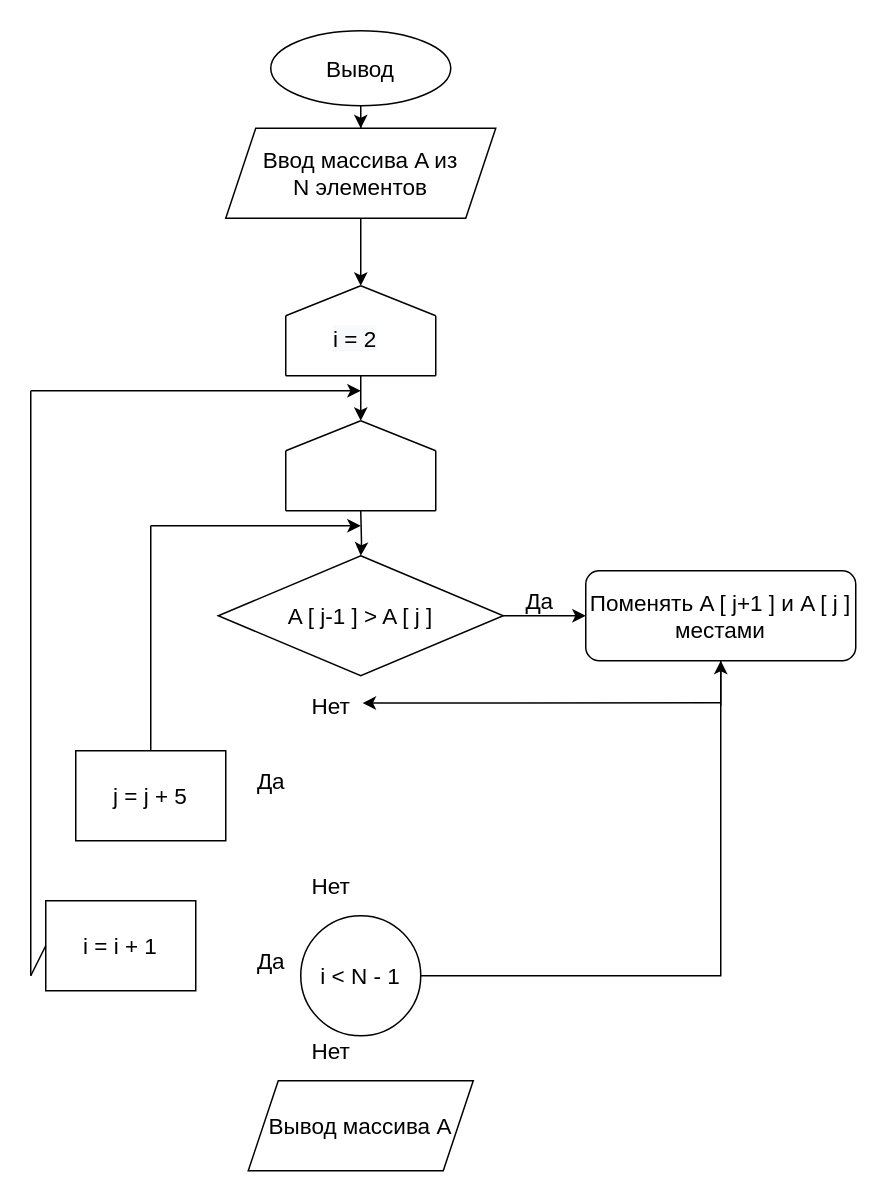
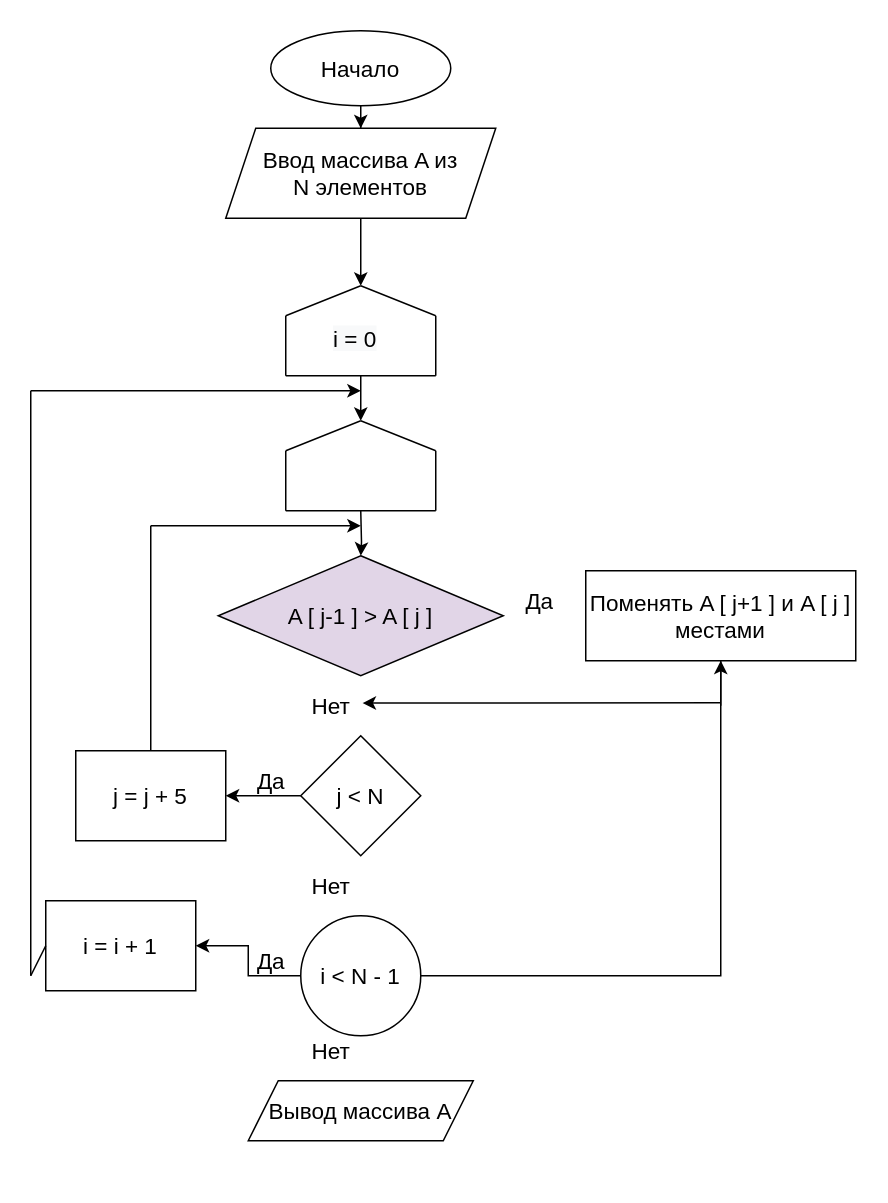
  <mxCell id="0" />
  <mxCell id="1" parent="0" />
  <mxCell id="2" value="" style="edgeStyle=orthogonalEdgeStyle;rounded=0;orthogonalLoop=1;jettySize=auto;html=1;" edge="1" parent="1" source="3" target="5"><mxGeometry relative="1" as="geometry" /></mxCell>
- <mxCell id="3" value="&lt;font style=&quot;font-size: 15px&quot;&gt;Вывод&lt;/font&gt;" style="ellipse;whiteSpace=wrap;html=1;" vertex="1" parent="1"><mxGeometry x="180" y="20" width="120" height="50" as="geometry" /></mxCell>
+ <mxCell id="3" value="&lt;font style=&quot;font-size: 15px&quot;&gt;Начало&lt;/font&gt;" style="ellipse;whiteSpace=wrap;html=1;" vertex="1" parent="1"><mxGeometry x="180" y="20" width="120" height="50" as="geometry" /></mxCell>
  <mxCell id="4" value="" style="edgeStyle=orthogonalEdgeStyle;rounded=0;orthogonalLoop=1;jettySize=auto;html=1;" edge="1" parent="1" source="5"><mxGeometry relative="1" as="geometry"><mxPoint x="240" y="190" as="targetPoint" /></mxGeometry></mxCell>
  <mxCell id="5" value="&lt;font style=&quot;font-size: 15px&quot;&gt;Ввод массива A из &lt;br&gt;N элементов&lt;/font&gt;" style="shape=parallelogram;perimeter=parallelogramPerimeter;whiteSpace=wrap;html=1;fixedSize=1;" vertex="1" parent="1"><mxGeometry x="150" y="85" width="180" height="60" as="geometry" /></mxCell>
  <mxCell id="6" value="" style="edgeStyle=orthogonalEdgeStyle;rounded=0;orthogonalLoop=1;jettySize=auto;html=1;" edge="1" parent="1"><mxGeometry relative="1" as="geometry"><mxPoint x="240" y="250" as="sourcePoint" /><mxPoint x="240" y="280" as="targetPoint" /></mxGeometry></mxCell>
  <mxCell id="7" value="" style="edgeStyle=orthogonalEdgeStyle;rounded=0;orthogonalLoop=1;jettySize=auto;html=1;" edge="1" parent="1" target="9"><mxGeometry relative="1" as="geometry"><mxPoint x="240" y="340" as="sourcePoint" /></mxGeometry></mxCell>
- <mxCell id="8" value="" style="edgeStyle=orthogonalEdgeStyle;rounded=0;orthogonalLoop=1;jettySize=auto;html=1;" edge="1" parent="1" source="9" target="10"><mxGeometry relative="1" as="geometry" /></mxCell>
- <mxCell id="9" value="&lt;font style=&quot;font-size: 15px&quot;&gt;A [ j-1 ] &amp;gt; A [ j ]&lt;/font&gt;" style="rhombus;whiteSpace=wrap;html=1;" vertex="1" parent="1"><mxGeometry x="145" y="370" width="190" height="80" as="geometry" /></mxCell>
- <mxCell id="10" value="&lt;font style=&quot;font-size: 15px&quot;&gt;Поменять A [ j+1 ] и A [ j ] местами&lt;/font&gt;" style="whiteSpace=wrap;html=1;rounded=1;" vertex="1" parent="1"><mxGeometry x="390" y="380" width="180" height="60" as="geometry" /></mxCell>
+ <mxCell id="9" value="&lt;font style=&quot;font-size: 15px&quot;&gt;A [ j-1 ] &amp;gt; A [ j ]&lt;/font&gt;" style="rhombus;whiteSpace=wrap;html=1;fillColor=#e1d5e7;" vertex="1" parent="1"><mxGeometry x="145" y="370" width="190" height="80" as="geometry" /></mxCell>
+ <mxCell id="10" value="&lt;font style=&quot;font-size: 15px&quot;&gt;Поменять A [ j+1 ] и A [ j ] местами&lt;/font&gt;" style="rounded=0;whiteSpace=wrap;html=1;" vertex="1" parent="1"><mxGeometry x="390" y="380" width="180" height="60" as="geometry" /></mxCell>
+ <mxCell id="11" value="" style="edgeStyle=orthogonalEdgeStyle;rounded=0;orthogonalLoop=1;jettySize=auto;html=1;" edge="1" parent="1" source="12" target="16"><mxGeometry relative="1" as="geometry" /></mxCell>
+ <mxCell id="12" value="&lt;font style=&quot;font-size: 15px&quot;&gt;j &amp;lt; N&lt;/font&gt;" style="rhombus;whiteSpace=wrap;html=1;" vertex="1" parent="1"><mxGeometry x="200" y="490" width="80" height="80" as="geometry" /></mxCell>
+ <mxCell id="13" value="" style="edgeStyle=orthogonalEdgeStyle;rounded=0;orthogonalLoop=1;jettySize=auto;html=1;" edge="1" parent="1" source="15" target="17"><mxGeometry relative="1" as="geometry" /></mxCell>
  <mxCell id="14" value="" style="edgeStyle=orthogonalEdgeStyle;rounded=0;orthogonalLoop=1;jettySize=auto;html=1;" edge="1" parent="1" source="15" target="10"><mxGeometry relative="1" as="geometry" /></mxCell>
  <mxCell id="15" value="&lt;font style=&quot;font-size: 15px&quot;&gt;i &amp;lt; N - 1&lt;/font&gt;" style="ellipse;whiteSpace=wrap;html=1;" vertex="1" parent="1"><mxGeometry x="200" y="610" width="80" height="80" as="geometry" /></mxCell>
  <mxCell id="16" value="&lt;font style=&quot;font-size: 15px&quot;&gt;j = j + 5&lt;/font&gt;" style="rounded=0;whiteSpace=wrap;html=1;" vertex="1" parent="1"><mxGeometry x="50" y="500" width="100" height="60" as="geometry" /></mxCell>
  <mxCell id="17" value="&lt;font style=&quot;font-size: 15px&quot;&gt;i = i + 1&lt;/font&gt;" style="rounded=0;whiteSpace=wrap;html=1;" vertex="1" parent="1"><mxGeometry x="30" y="600" width="100" height="60" as="geometry" /></mxCell>
- <mxCell id="18" value="&lt;font style=&quot;font-size: 15px&quot;&gt;Вывод массива А&lt;/font&gt;" style="shape=parallelogram;perimeter=parallelogramPerimeter;whiteSpace=wrap;html=1;fixedSize=1;" vertex="1" parent="1"><mxGeometry x="165" y="720" width="150" height="60" as="geometry" /></mxCell>
+ <mxCell id="18" value="&lt;font style=&quot;font-size: 15px&quot;&gt;Вывод массива А&lt;/font&gt;" style="shape=parallelogram;perimeter=parallelogramPerimeter;whiteSpace=wrap;html=1;fixedSize=1;" vertex="1" parent="1"><mxGeometry x="165" y="720" width="150" height="40" as="geometry" /></mxCell>
  <mxCell id="19" value="Да" style="text;html=1;align=center;verticalAlign=middle;resizable=0;points=[];autosize=1;strokeColor=none;fillColor=none;fontSize=15;" vertex="1" parent="1"><mxGeometry x="344" y="390" width="30" height="20" as="geometry" /></mxCell>
  <mxCell id="20" value="Да" style="text;html=1;align=center;verticalAlign=middle;resizable=0;points=[];autosize=1;strokeColor=none;fillColor=none;fontSize=15;" vertex="1" parent="1"><mxGeometry x="165" y="510" width="30" height="20" as="geometry" /></mxCell>
  <mxCell id="21" value="Да" style="text;html=1;align=center;verticalAlign=middle;resizable=0;points=[];autosize=1;strokeColor=none;fillColor=none;fontSize=15;" vertex="1" parent="1"><mxGeometry x="165" y="630" width="30" height="20" as="geometry" /></mxCell>
  <mxCell id="22" value="Нет" style="text;html=1;align=center;verticalAlign=middle;resizable=0;points=[];autosize=1;strokeColor=none;fillColor=none;fontSize=15;" vertex="1" parent="1"><mxGeometry x="200" y="460" width="40" height="20" as="geometry" /></mxCell>
  <mxCell id="23" value="" style="endArrow=none;html=1;rounded=0;fontSize=15;exitX=0.5;exitY=1;exitDx=0;exitDy=0;" edge="1" parent="1" source="10"><mxGeometry width="50" height="50" relative="1" as="geometry"><mxPoint x="360" y="580" as="sourcePoint" /><mxPoint x="480" y="470" as="targetPoint" /></mxGeometry></mxCell>
  <mxCell id="24" value="" style="endArrow=classic;html=1;rounded=0;fontSize=15;entryX=1.03;entryY=0.41;entryDx=0;entryDy=0;entryPerimeter=0;" edge="1" parent="1" target="22"><mxGeometry width="50" height="50" relative="1" as="geometry"><mxPoint x="480" y="468" as="sourcePoint" /><mxPoint x="410" y="530" as="targetPoint" /></mxGeometry></mxCell>
  <mxCell id="25" value="Нет" style="text;html=1;align=center;verticalAlign=middle;resizable=0;points=[];autosize=1;strokeColor=none;fillColor=none;fontSize=15;" vertex="1" parent="1"><mxGeometry x="200" y="580" width="40" height="20" as="geometry" /></mxCell>
  <mxCell id="26" value="Нет" style="text;html=1;align=center;verticalAlign=middle;resizable=0;points=[];autosize=1;strokeColor=none;fillColor=none;fontSize=15;" vertex="1" parent="1"><mxGeometry x="200" y="690" width="40" height="20" as="geometry" /></mxCell>
  <mxCell id="27" value="" style="endArrow=none;html=1;rounded=0;fontSize=15;" edge="1" parent="1"><mxGeometry width="50" height="50" relative="1" as="geometry"><mxPoint x="100" y="500" as="sourcePoint" /><mxPoint x="100" y="350" as="targetPoint" /></mxGeometry></mxCell>
  <mxCell id="28" value="" style="endArrow=classic;html=1;rounded=0;fontSize=15;" edge="1" parent="1"><mxGeometry width="50" height="50" relative="1" as="geometry"><mxPoint x="100" y="350" as="sourcePoint" /><mxPoint x="240" y="350" as="targetPoint" /></mxGeometry></mxCell>
  <mxCell id="29" value="" style="endArrow=none;html=1;rounded=0;fontSize=15;exitX=0;exitY=0.5;exitDx=0;exitDy=0;" edge="1" parent="1" source="17"><mxGeometry width="50" height="50" relative="1" as="geometry"><mxPoint x="180" y="610" as="sourcePoint" /><mxPoint x="20" y="650" as="targetPoint" /></mxGeometry></mxCell>
  <mxCell id="30" value="" style="endArrow=none;html=1;rounded=0;fontSize=15;" edge="1" parent="1"><mxGeometry width="50" height="50" relative="1" as="geometry"><mxPoint x="20" y="650" as="sourcePoint" /><mxPoint x="20" y="260" as="targetPoint" /></mxGeometry></mxCell>
  <mxCell id="31" value="" style="endArrow=classic;html=1;rounded=0;fontSize=15;" edge="1" parent="1"><mxGeometry width="50" height="50" relative="1" as="geometry"><mxPoint x="20" y="260" as="sourcePoint" /><mxPoint x="240" y="260" as="targetPoint" /></mxGeometry></mxCell>
  <mxCell id="32" value="" style="group" vertex="1" connectable="0" parent="1"><mxGeometry x="190" y="280" width="100" height="60" as="geometry" /></mxCell>
  <mxCell id="33" value="" style="endArrow=none;html=1;rounded=0;fontSize=15;" edge="1" parent="32"><mxGeometry width="50" height="50" relative="1" as="geometry"><mxPoint y="60" as="sourcePoint" /><mxPoint x="100" y="60" as="targetPoint" /></mxGeometry></mxCell>
  <mxCell id="34" value="" style="endArrow=none;html=1;rounded=0;fontSize=15;" edge="1" parent="32"><mxGeometry width="50" height="50" relative="1" as="geometry"><mxPoint y="20" as="sourcePoint" /><mxPoint x="50" as="targetPoint" /><Array as="points"><mxPoint y="20" /></Array></mxGeometry></mxCell>
  <mxCell id="35" value="" style="endArrow=none;html=1;rounded=0;fontSize=15;" edge="1" parent="32"><mxGeometry width="50" height="50" relative="1" as="geometry"><mxPoint y="20" as="sourcePoint" /><mxPoint y="60" as="targetPoint" /></mxGeometry></mxCell>
  <mxCell id="36" value="" style="endArrow=none;html=1;rounded=0;fontSize=15;" edge="1" parent="32"><mxGeometry width="50" height="50" relative="1" as="geometry"><mxPoint x="100" y="20" as="sourcePoint" /><mxPoint x="100" y="60" as="targetPoint" /></mxGeometry></mxCell>
  <mxCell id="37" value="" style="endArrow=none;html=1;rounded=0;fontSize=15;" edge="1" parent="32"><mxGeometry width="50" height="50" relative="1" as="geometry"><mxPoint x="100" y="20" as="sourcePoint" /><mxPoint x="50" as="targetPoint" /></mxGeometry></mxCell>
  <mxCell id="38" value="" style="group" vertex="1" connectable="0" parent="1"><mxGeometry x="190" y="190" width="100" height="60" as="geometry" /></mxCell>
  <mxCell id="39" value="" style="endArrow=none;html=1;rounded=0;fontSize=15;" edge="1" parent="38"><mxGeometry width="50" height="50" relative="1" as="geometry"><mxPoint y="60" as="sourcePoint" /><mxPoint x="100" y="60" as="targetPoint" /></mxGeometry></mxCell>
  <mxCell id="40" value="" style="endArrow=none;html=1;rounded=0;fontSize=15;" edge="1" parent="38"><mxGeometry width="50" height="50" relative="1" as="geometry"><mxPoint y="20" as="sourcePoint" /><mxPoint x="50" as="targetPoint" /><Array as="points"><mxPoint y="20" /></Array></mxGeometry></mxCell>
  <mxCell id="41" value="" style="endArrow=none;html=1;rounded=0;fontSize=15;" edge="1" parent="38"><mxGeometry width="50" height="50" relative="1" as="geometry"><mxPoint y="20" as="sourcePoint" /><mxPoint y="60" as="targetPoint" /></mxGeometry></mxCell>
  <mxCell id="42" value="" style="endArrow=none;html=1;rounded=0;fontSize=15;" edge="1" parent="38"><mxGeometry width="50" height="50" relative="1" as="geometry"><mxPoint x="100" y="20" as="sourcePoint" /><mxPoint x="100" y="60" as="targetPoint" /></mxGeometry></mxCell>
  <mxCell id="43" value="" style="endArrow=none;html=1;rounded=0;fontSize=15;" edge="1" parent="38"><mxGeometry width="50" height="50" relative="1" as="geometry"><mxPoint x="100" y="20" as="sourcePoint" /><mxPoint x="50" as="targetPoint" /></mxGeometry></mxCell>
- <mxCell id="44" value="&lt;span style=&quot;color: rgb(0, 0, 0); font-family: helvetica; font-size: 15px; font-style: normal; font-weight: 400; letter-spacing: normal; text-align: center; text-indent: 0px; text-transform: none; word-spacing: 0px; background-color: rgb(248, 249, 250); display: inline; float: none;&quot;&gt;i = 2&lt;/span&gt;" style="text;whiteSpace=wrap;html=1;fontSize=15;" vertex="1" parent="38"><mxGeometry x="30" y="20" width="40" height="30" as="geometry" /></mxCell>
+ <mxCell id="44" value="&lt;span style=&quot;color: rgb(0, 0, 0); font-family: helvetica; font-size: 15px; font-style: normal; font-weight: 400; letter-spacing: normal; text-align: center; text-indent: 0px; text-transform: none; word-spacing: 0px; background-color: rgb(248, 249, 250); display: inline; float: none;&quot;&gt;i = 0&lt;/span&gt;" style="text;whiteSpace=wrap;html=1;fontSize=15;" vertex="1" parent="38"><mxGeometry x="30" y="20" width="40" height="30" as="geometry" /></mxCell>
